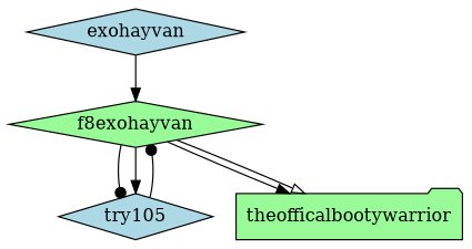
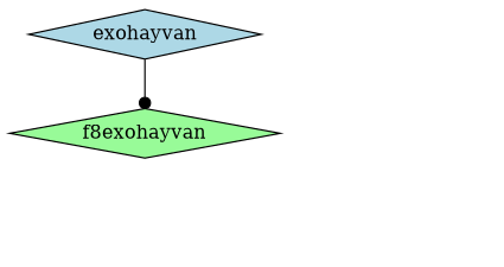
  digraph {
    node [fillcolor=palegreen shape=diamond style=filled]
    edge [arrowhead=dot]
    n1 [label=f8exohayvan]
    exohayvan [fillcolor=lightblue]
-   try105 [fillcolor=lightblue]
-   theofficalbootywarrior [shape=folder]
-   n1 -> try105
-   n1 -> try105 [arrowhead=normal]
-   n1 -> theofficalbootywarrior [arrowhead=normal]
-   n1 -> theofficalbootywarrior [arrowhead=onormal]
-   exohayvan -> n1 [arrowhead=normal]
-   try105 -> n1
+   exohayvan -> n1
  }
